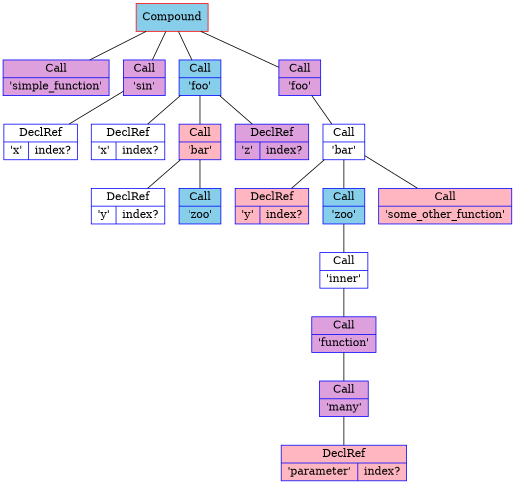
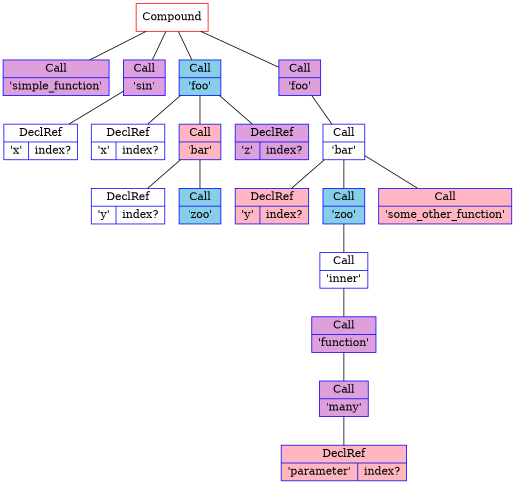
  graph {
    node [color=blue shape=record style=filled fillcolor=white]
-   n1 [color=red label="{Compound}" fillcolor=skyblue]
+   n1 [color=red label="{Compound}"]
    n2 [label="{Call|{<name>'simple_function'}}" fillcolor=plum]
    n3 [label="{Call|{<name>'sin'}}" fillcolor=plum]
    n4 [label="{Call|{<name>'foo'}}" fillcolor=skyblue]
    n5 [label="{Call|{<name>'foo'}}" fillcolor=plum]
    n6 [label="{DeclRef|{<decl>'x'|<index>index?}}"]
    n7 [label="{DeclRef|{<decl>'x'|<index>index?}}"]
    n8 [label="{Call|{<name>'bar'}}" fillcolor=lightpink]
    n9 [label="{DeclRef|{<decl>'z'|<index>index?}}" fillcolor=plum]
    n10 [label="{DeclRef|{<decl>'y'|<index>index?}}"]
    n11 [label="{Call|{<name>'zoo'}}" fillcolor=skyblue]
    n12 [label="{Call|{<name>'bar'}}"]
    n13 [label="{DeclRef|{<decl>'y'|<index>index?}}" fillcolor=lightpink]
    n14 [label="{Call|{<name>'zoo'}}" fillcolor=skyblue]
    n15 [label="{Call|{<name>'some_other_function'}}" fillcolor=lightpink]
    n16 [label="{Call|{<name>'inner'}}"]
    n17 [label="{Call|{<name>'function'}}" fillcolor=plum]
    n18 [label="{Call|{<name>'many'}}" fillcolor=plum]
    n19 [label="{DeclRef|{<decl>'parameter'|<index>index?}}" fillcolor=lightpink]
    n1 -- n2
    n1 -- n3
    n1 -- n4
    n1 -- n5
    n3 -- n6
    n4 -- n7
    n4 -- n8
    n4 -- n9
    n5 -- n12
    n8 -- n10
    n8 -- n11
    n12 -- n13
    n12 -- n14
    n12 -- n15
    n14 -- n16
    n16 -- n17
    n17 -- n18
    n18 -- n19
  }
